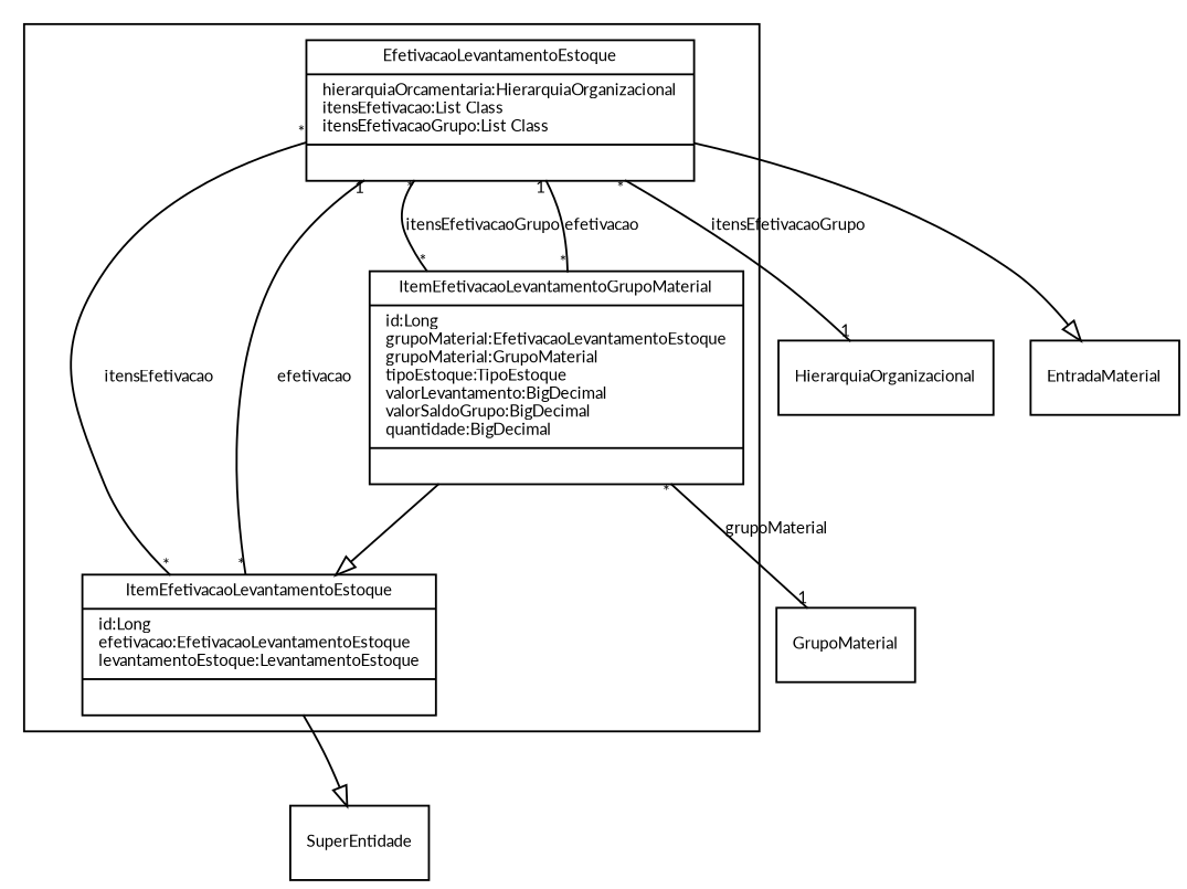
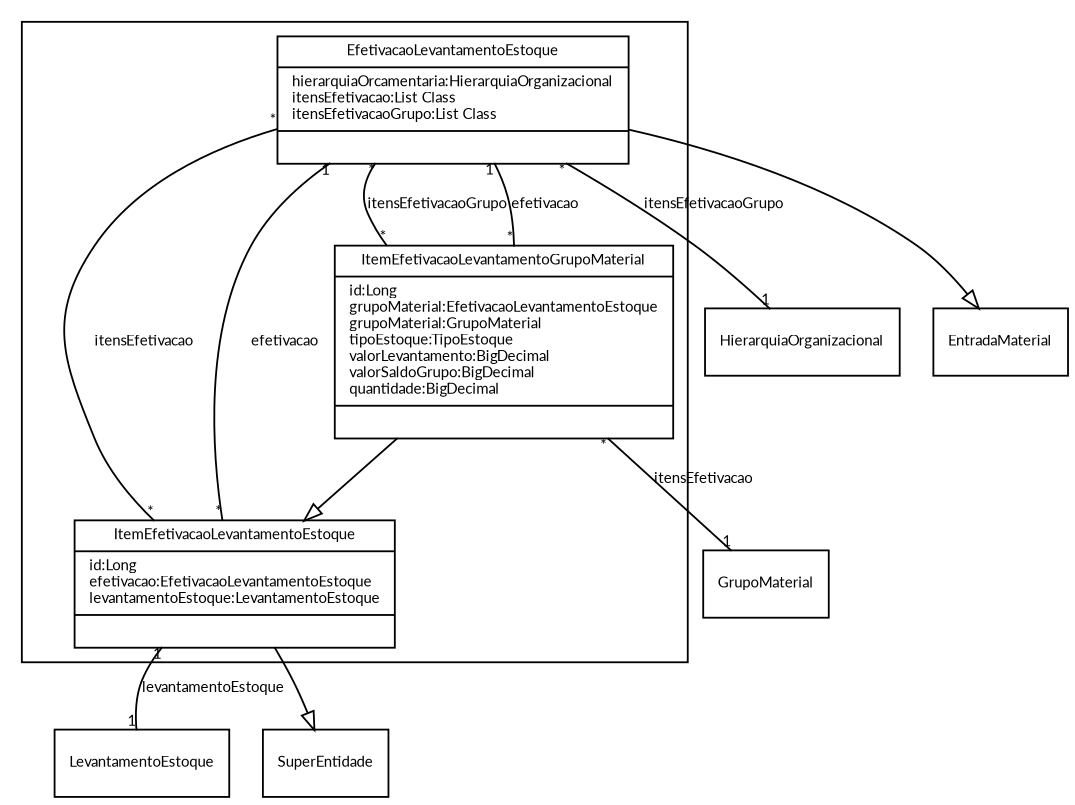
  digraph {
    fontname=Lato
    fontsize=8
    node [fontname=Lato fontsize=8 shape=record]
    edge [arrowhead=none fontname=Lato fontsize=8 headlabel=1 taillabel="*"]
    n1 [label="{EfetivacaoLevantamentoEstoque|hierarquiaOrcamentaria:HierarquiaOrganizacional\litensEfetivacao:List Class\litensEfetivacaoGrupo:List Class\l|\l}"]
    n2 [label="{ItemEfetivacaoLevantamentoEstoque|id:Long\lefetivacao:EfetivacaoLevantamentoEstoque\llevantamentoEstoque:LevantamentoEstoque\l|\l}"]
    n3 [label="{ItemEfetivacaoLevantamentoGrupoMaterial|id:Long\lgrupoMaterial:EfetivacaoLevantamentoEstoque\lgrupoMaterial:GrupoMaterial\ltipoEstoque:TipoEstoque\lvalorLevantamento:BigDecimal\lvalorSaldoGrupo:BigDecimal\lquantidade:BigDecimal\l|\l}"]
    HierarquiaOrganizacional
    EntradaMaterial
+   LevantamentoEstoque
    SuperEntidade
    GrupoMaterial
    subgraph cluster_1 {
      n1
      n2
      n3
    }
    n1 -> n2 [headlabel="*" label=itensEfetivacao]
    n1 -> n3 [headlabel="*" label=itensEfetivacaoGrupo]
    n1 -> HierarquiaOrganizacional [label=itensEfetivacaoGrupo]
    n1 -> EntradaMaterial [arrowhead=empty headlabel="" taillabel=""]
    n2 -> n1 [label=efetivacao]
+   n2 -> LevantamentoEstoque [label=levantamentoEstoque taillabel=1]
    n2 -> SuperEntidade [arrowhead=empty headlabel="" taillabel=""]
    n3 -> n1 [label=efetivacao]
    n3 -> n2 [arrowhead=empty headlabel="" taillabel=""]
-   n3 -> GrupoMaterial [label=grupoMaterial]
+   n3 -> GrupoMaterial [label=itensEfetivacao]
  }
